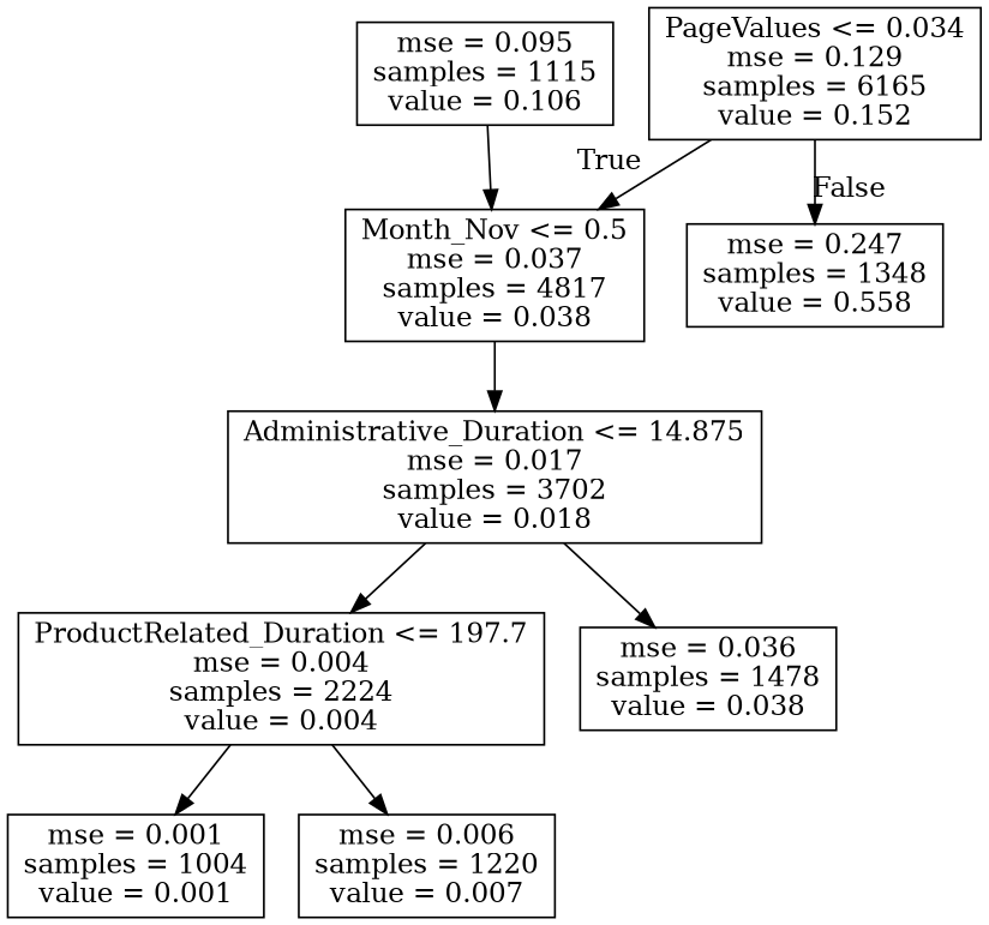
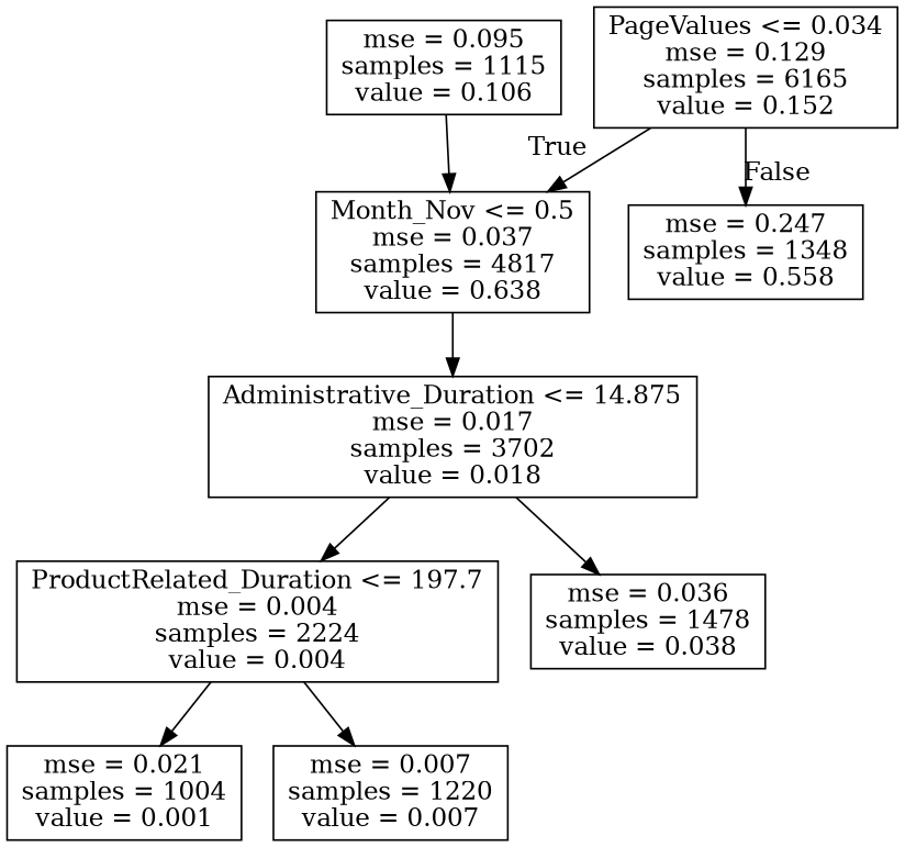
  digraph {
    node [shape=box]
    n1 [label="PageValues <= 0.034\nmse = 0.129\nsamples = 6165\nvalue = 0.152"]
-   n2 [label="Month_Nov <= 0.5\nmse = 0.037\nsamples = 4817\nvalue = 0.038"]
+   n2 [label="Month_Nov <= 0.5\nmse = 0.037\nsamples = 4817\nvalue = 0.638"]
    n3 [label="mse = 0.247\nsamples = 1348\nvalue = 0.558"]
    n4 [label="Administrative_Duration <= 14.875\nmse = 0.017\nsamples = 3702\nvalue = 0.018"]
    n5 [label="ProductRelated_Duration <= 197.7\nmse = 0.004\nsamples = 2224\nvalue = 0.004"]
    n6 [label="mse = 0.036\nsamples = 1478\nvalue = 0.038"]
    n7 [label="mse = 0.095\nsamples = 1115\nvalue = 0.106"]
-   n8 [label="mse = 0.001\nsamples = 1004\nvalue = 0.001"]
-   n9 [label="mse = 0.006\nsamples = 1220\nvalue = 0.007"]
+   n8 [label="mse = 0.021\nsamples = 1004\nvalue = 0.001"]
+   n9 [label="mse = 0.007\nsamples = 1220\nvalue = 0.007"]
    n1 -> n2 [headlabel=True labelangle=45 labeldistance=2.5]
    n1 -> n3 [headlabel=False labelangle=-45 labeldistance=2.5]
    n2 -> n4
    n4 -> n5
    n4 -> n6
    n5 -> n8
    n5 -> n9
    n7 -> n2
  }
